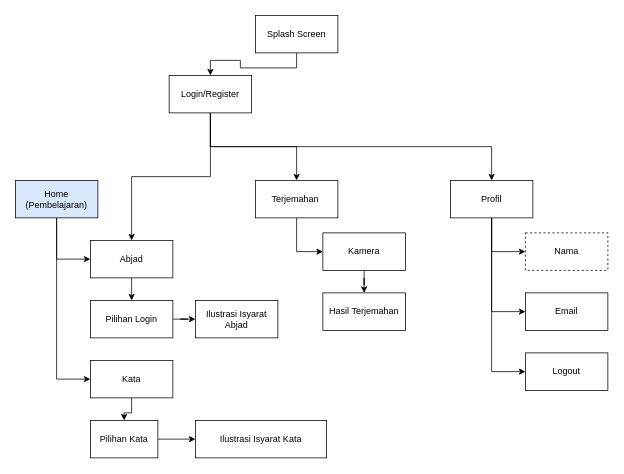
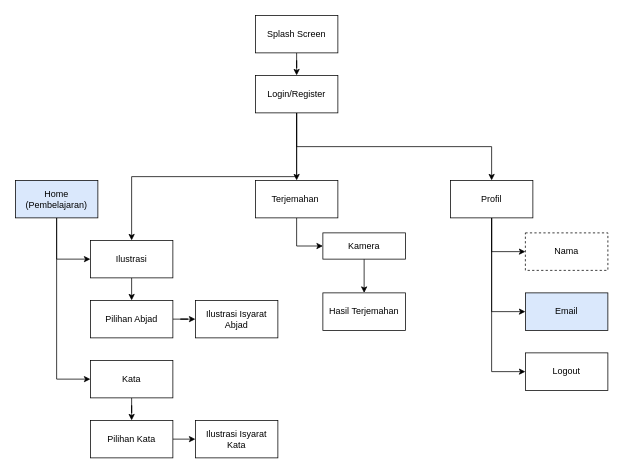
  <mxCell id="0" />
  <mxCell id="1" parent="0" />
  <mxCell id="2" style="edgeStyle=orthogonalEdgeStyle;rounded=0;orthogonalLoop=1;jettySize=auto;html=1;exitX=0.5;exitY=1;exitDx=0;exitDy=0;" edge="1" parent="1" source="3" target="7"><mxGeometry relative="1" as="geometry" /></mxCell>
  <mxCell id="3" value="Splash Screen" style="rounded=0;whiteSpace=wrap;html=1;" vertex="1" parent="1"><mxGeometry x="340" y="20" width="110" height="50" as="geometry" /></mxCell>
  <mxCell id="4" style="edgeStyle=orthogonalEdgeStyle;rounded=0;orthogonalLoop=1;jettySize=auto;html=1;exitX=0.5;exitY=1;exitDx=0;exitDy=0;" edge="1" parent="1" source="7" target="12"><mxGeometry relative="1" as="geometry" /></mxCell>
  <mxCell id="5" style="edgeStyle=orthogonalEdgeStyle;rounded=0;orthogonalLoop=1;jettySize=auto;html=1;exitX=0.5;exitY=1;exitDx=0;exitDy=0;entryX=0.5;entryY=0;entryDx=0;entryDy=0;" edge="1" parent="1" source="7" target="22"><mxGeometry relative="1" as="geometry" /></mxCell>
  <mxCell id="6" style="edgeStyle=orthogonalEdgeStyle;rounded=0;orthogonalLoop=1;jettySize=auto;html=1;exitX=0.5;exitY=1;exitDx=0;exitDy=0;" edge="1" parent="1" source="7" target="29"><mxGeometry relative="1" as="geometry" /></mxCell>
- <mxCell id="7" value="Login/Register" style="rounded=0;whiteSpace=wrap;html=1;" vertex="1" parent="1"><mxGeometry x="225" y="100" width="110" height="50" as="geometry" /></mxCell>
+ <mxCell id="7" value="Login/Register" style="rounded=0;whiteSpace=wrap;html=1;" vertex="1" parent="1"><mxGeometry x="340" y="100" width="110" height="50" as="geometry" /></mxCell>
  <mxCell id="8" style="edgeStyle=orthogonalEdgeStyle;rounded=0;orthogonalLoop=1;jettySize=auto;html=1;exitX=0.5;exitY=1;exitDx=0;exitDy=0;entryX=0;entryY=0.5;entryDx=0;entryDy=0;" edge="1" parent="1" source="10" target="12"><mxGeometry relative="1" as="geometry" /></mxCell>
  <mxCell id="9" style="edgeStyle=orthogonalEdgeStyle;rounded=0;orthogonalLoop=1;jettySize=auto;html=1;exitX=0.5;exitY=1;exitDx=0;exitDy=0;entryX=0;entryY=0.5;entryDx=0;entryDy=0;" edge="1" parent="1" source="10" target="14"><mxGeometry relative="1" as="geometry" /></mxCell>
  <mxCell id="10" value="Home (Pembelajaran)" style="rounded=0;whiteSpace=wrap;html=1;fillColor=#dae8fc;" vertex="1" parent="1"><mxGeometry x="20" y="240" width="110" height="50" as="geometry" /></mxCell>
  <mxCell id="11" style="edgeStyle=orthogonalEdgeStyle;rounded=0;orthogonalLoop=1;jettySize=auto;html=1;exitX=0.5;exitY=1;exitDx=0;exitDy=0;entryX=0.5;entryY=0;entryDx=0;entryDy=0;" edge="1" parent="1" source="12" target="16"><mxGeometry relative="1" as="geometry" /></mxCell>
- <mxCell id="12" value="Abjad" style="rounded=0;whiteSpace=wrap;html=1;" vertex="1" parent="1"><mxGeometry x="120" y="320" width="110" height="50" as="geometry" /></mxCell>
+ <mxCell id="12" value="Ilustrasi" style="rounded=0;whiteSpace=wrap;html=1;" vertex="1" parent="1"><mxGeometry x="120" y="320" width="110" height="50" as="geometry" /></mxCell>
  <mxCell id="13" style="edgeStyle=orthogonalEdgeStyle;rounded=0;orthogonalLoop=1;jettySize=auto;html=1;exitX=0.5;exitY=1;exitDx=0;exitDy=0;" edge="1" parent="1" source="14" target="19"><mxGeometry relative="1" as="geometry" /></mxCell>
  <mxCell id="14" value="Kata" style="rounded=0;whiteSpace=wrap;html=1;" vertex="1" parent="1"><mxGeometry x="120" y="480" width="110" height="50" as="geometry" /></mxCell>
  <mxCell id="15" style="edgeStyle=orthogonalEdgeStyle;rounded=0;orthogonalLoop=1;jettySize=auto;html=1;exitX=1;exitY=0.5;exitDx=0;exitDy=0;" edge="1" parent="1" source="16" target="17"><mxGeometry relative="1" as="geometry" /></mxCell>
- <mxCell id="16" value="Pilihan Login" style="rounded=0;whiteSpace=wrap;html=1;" vertex="1" parent="1"><mxGeometry x="120" y="400" width="110" height="50" as="geometry" /></mxCell>
+ <mxCell id="16" value="Pilihan Abjad" style="rounded=0;whiteSpace=wrap;html=1;" vertex="1" parent="1"><mxGeometry x="120" y="400" width="110" height="50" as="geometry" /></mxCell>
  <mxCell id="17" value="Ilustrasi Isyarat Abjad" style="rounded=0;whiteSpace=wrap;html=1;" vertex="1" parent="1"><mxGeometry x="260" y="400" width="110" height="50" as="geometry" /></mxCell>
  <mxCell id="18" style="edgeStyle=orthogonalEdgeStyle;rounded=0;orthogonalLoop=1;jettySize=auto;html=1;exitX=1;exitY=0.5;exitDx=0;exitDy=0;entryX=0;entryY=0.5;entryDx=0;entryDy=0;" edge="1" parent="1" source="19" target="20"><mxGeometry relative="1" as="geometry" /></mxCell>
- <mxCell id="19" value="Pilihan Kata" style="rounded=0;whiteSpace=wrap;html=1;" vertex="1" parent="1"><mxGeometry x="120" y="560" width="90" height="50" as="geometry" /></mxCell>
- <mxCell id="20" value="Ilustrasi Isyarat Kata" style="rounded=0;whiteSpace=wrap;html=1;" vertex="1" parent="1"><mxGeometry x="260" y="560" width="175" height="50" as="geometry" /></mxCell>
+ <mxCell id="19" value="Pilihan Kata" style="rounded=0;whiteSpace=wrap;html=1;" vertex="1" parent="1"><mxGeometry x="120" y="560" width="110" height="50" as="geometry" /></mxCell>
+ <mxCell id="20" value="Ilustrasi Isyarat Kata" style="rounded=0;whiteSpace=wrap;html=1;" vertex="1" parent="1"><mxGeometry x="260" y="560" width="110" height="50" as="geometry" /></mxCell>
  <mxCell id="21" style="edgeStyle=orthogonalEdgeStyle;rounded=0;orthogonalLoop=1;jettySize=auto;html=1;exitX=0.5;exitY=1;exitDx=0;exitDy=0;entryX=0;entryY=0.5;entryDx=0;entryDy=0;" edge="1" parent="1" source="22" target="24"><mxGeometry relative="1" as="geometry" /></mxCell>
  <mxCell id="22" value="Terjemahan&amp;nbsp;" style="rounded=0;whiteSpace=wrap;html=1;" vertex="1" parent="1"><mxGeometry x="340" y="240" width="110" height="50" as="geometry" /></mxCell>
  <mxCell id="23" style="edgeStyle=orthogonalEdgeStyle;rounded=0;orthogonalLoop=1;jettySize=auto;html=1;exitX=0.5;exitY=1;exitDx=0;exitDy=0;" edge="1" parent="1" source="24" target="25"><mxGeometry relative="1" as="geometry" /></mxCell>
- <mxCell id="24" value="Kamera" style="rounded=0;whiteSpace=wrap;html=1;" vertex="1" parent="1"><mxGeometry x="430" y="310" width="110" height="50" as="geometry" /></mxCell>
+ <mxCell id="24" value="Kamera" style="rounded=0;whiteSpace=wrap;html=1;" vertex="1" parent="1"><mxGeometry x="430" y="310" width="110" height="35" as="geometry" /></mxCell>
  <mxCell id="25" value="Hasil Terjemahan" style="rounded=0;whiteSpace=wrap;html=1;" vertex="1" parent="1"><mxGeometry x="430" y="390" width="110" height="50" as="geometry" /></mxCell>
  <mxCell id="26" style="edgeStyle=orthogonalEdgeStyle;rounded=0;orthogonalLoop=1;jettySize=auto;html=1;exitX=0.5;exitY=1;exitDx=0;exitDy=0;entryX=0;entryY=0.5;entryDx=0;entryDy=0;" edge="1" parent="1" source="29" target="30"><mxGeometry relative="1" as="geometry" /></mxCell>
  <mxCell id="27" style="edgeStyle=orthogonalEdgeStyle;rounded=0;orthogonalLoop=1;jettySize=auto;html=1;exitX=0.5;exitY=1;exitDx=0;exitDy=0;entryX=0;entryY=0.5;entryDx=0;entryDy=0;" edge="1" parent="1" source="29" target="31"><mxGeometry relative="1" as="geometry" /></mxCell>
  <mxCell id="28" style="edgeStyle=orthogonalEdgeStyle;rounded=0;orthogonalLoop=1;jettySize=auto;html=1;exitX=0.5;exitY=1;exitDx=0;exitDy=0;entryX=0;entryY=0.5;entryDx=0;entryDy=0;" edge="1" parent="1" source="29" target="32"><mxGeometry relative="1" as="geometry" /></mxCell>
  <mxCell id="29" value="Profil" style="rounded=0;whiteSpace=wrap;html=1;" vertex="1" parent="1"><mxGeometry x="600" y="240" width="110" height="50" as="geometry" /></mxCell>
  <mxCell id="30" value="Nama" style="rounded=0;whiteSpace=wrap;html=1;dashed=1;" vertex="1" parent="1"><mxGeometry x="700" y="310" width="110" height="50" as="geometry" /></mxCell>
- <mxCell id="31" value="Email" style="rounded=0;whiteSpace=wrap;html=1;" vertex="1" parent="1"><mxGeometry x="700" y="390" width="110" height="50" as="geometry" /></mxCell>
+ <mxCell id="31" value="Email" style="rounded=0;whiteSpace=wrap;html=1;fillColor=#dae8fc;" vertex="1" parent="1"><mxGeometry x="700" y="390" width="110" height="50" as="geometry" /></mxCell>
  <mxCell id="32" value="Logout" style="rounded=0;whiteSpace=wrap;html=1;" vertex="1" parent="1"><mxGeometry x="700" y="470" width="110" height="50" as="geometry" /></mxCell>
